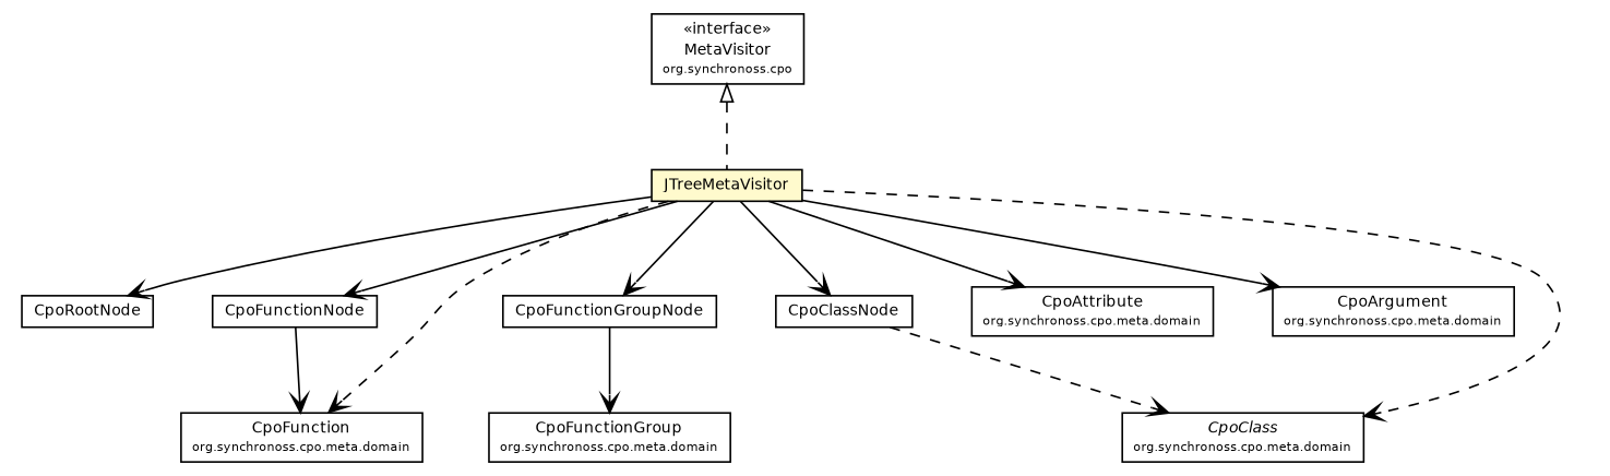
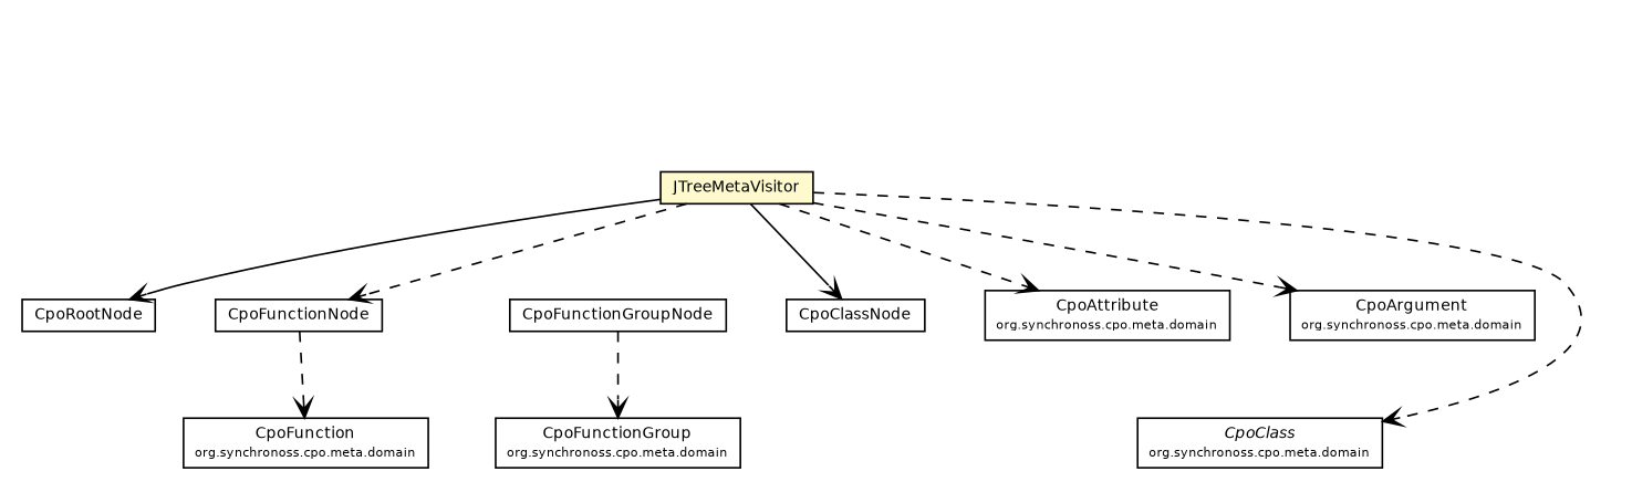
  digraph {
    nodesep=0.25
    ranksep=0.5
    node [fontcolor=black fontname=Helvetica fontsize=9.0 shape=plaintext]
    edge [arrowhead=open color=black fontcolor=black fontname=Helvetica fontsize=10.0 headport=p labelfontname=Helvetica labelfontsize=10 tailport=p style=dashed]
    n1 [label=<<table title="org.synchronoss.cpo.util.JTreeMetaVisitor" border="0" cellborder="1" cellspacing="0" cellpadding="2" port="p" bgcolor="lemonChiffon" href="./JTreeMetaVisitor.html"> 		<tr><td><table border="0" cellspacing="0" cellpadding="1"> <tr><td align="center" balign="center"> JTreeMetaVisitor </td></tr> 		</table></td></tr> 		</table>>]
    n2 [label=<<table title="org.synchronoss.cpo.util.CpoRootNode" border="0" cellborder="1" cellspacing="0" cellpadding="2" port="p" href="./CpoRootNode.html"> 		<tr><td><table border="0" cellspacing="0" cellpadding="1"> <tr><td align="center" balign="center"> CpoRootNode </td></tr> 		</table></td></tr> 		</table>>]
    n3 [label=<<table title="org.synchronoss.cpo.util.CpoFunctionNode" border="0" cellborder="1" cellspacing="0" cellpadding="2" port="p" href="./CpoFunctionNode.html"> 		<tr><td><table border="0" cellspacing="0" cellpadding="1"> <tr><td align="center" balign="center"> CpoFunctionNode </td></tr> 		</table></td></tr> 		</table>>]
    n4 [label=<<table title="org.synchronoss.cpo.util.CpoFunctionGroupNode" border="0" cellborder="1" cellspacing="0" cellpadding="2" port="p" href="./CpoFunctionGroupNode.html"> 		<tr><td><table border="0" cellspacing="0" cellpadding="1"> <tr><td align="center" balign="center"> CpoFunctionGroupNode </td></tr> 		</table></td></tr> 		</table>>]
    n5 [label=<<table title="org.synchronoss.cpo.util.CpoClassNode" border="0" cellborder="1" cellspacing="0" cellpadding="2" port="p" href="./CpoClassNode.html"> 		<tr><td><table border="0" cellspacing="0" cellpadding="1"> <tr><td align="center" balign="center"> CpoClassNode </td></tr> 		</table></td></tr> 		</table>>]
    n6 [label=<<table title="org.synchronoss.cpo.meta.domain.CpoFunction" border="0" cellborder="1" cellspacing="0" cellpadding="2" port="p" href="http://java.sun.com/j2se/1.4.2/docs/api/org/synchronoss/cpo/meta/domain/CpoFunction.html"> 		<tr><td><table border="0" cellspacing="0" cellpadding="1"> <tr><td align="center" balign="center"> CpoFunction </td></tr> <tr><td align="center" balign="center"><font point-size="7.0"> org.synchronoss.cpo.meta.domain </font></td></tr> 		</table></td></tr> 		</table>>]
    n7 [label=<<table title="org.synchronoss.cpo.meta.domain.CpoAttribute" border="0" cellborder="1" cellspacing="0" cellpadding="2" port="p" href="http://java.sun.com/j2se/1.4.2/docs/api/org/synchronoss/cpo/meta/domain/CpoAttribute.html"> 		<tr><td><table border="0" cellspacing="0" cellpadding="1"> <tr><td align="center" balign="center"> CpoAttribute </td></tr> <tr><td align="center" balign="center"><font point-size="7.0"> org.synchronoss.cpo.meta.domain </font></td></tr> 		</table></td></tr> 		</table>>]
    n8 [label=<<table title="org.synchronoss.cpo.meta.domain.CpoArgument" border="0" cellborder="1" cellspacing="0" cellpadding="2" port="p" href="http://java.sun.com/j2se/1.4.2/docs/api/org/synchronoss/cpo/meta/domain/CpoArgument.html"> 		<tr><td><table border="0" cellspacing="0" cellpadding="1"> <tr><td align="center" balign="center"> CpoArgument </td></tr> <tr><td align="center" balign="center"><font point-size="7.0"> org.synchronoss.cpo.meta.domain </font></td></tr> 		</table></td></tr> 		</table>>]
    n9 [label=<<table title="org.synchronoss.cpo.meta.domain.CpoClass" border="0" cellborder="1" cellspacing="0" cellpadding="2" port="p" href="http://java.sun.com/j2se/1.4.2/docs/api/org/synchronoss/cpo/meta/domain/CpoClass.html"> 		<tr><td><table border="0" cellspacing="0" cellpadding="1"> <tr><td align="center" balign="center"><font face="Helvetica-Oblique"> CpoClass </font></td></tr> <tr><td align="center" balign="center"><font point-size="7.0"> org.synchronoss.cpo.meta.domain </font></td></tr> 		</table></td></tr> 		</table>>]
    n10 [label=<<table title="org.synchronoss.cpo.meta.domain.CpoFunctionGroup" border="0" cellborder="1" cellspacing="0" cellpadding="2" port="p" href="http://java.sun.com/j2se/1.4.2/docs/api/org/synchronoss/cpo/meta/domain/CpoFunctionGroup.html"> 		<tr><td><table border="0" cellspacing="0" cellpadding="1"> <tr><td align="center" balign="center"> CpoFunctionGroup </td></tr> <tr><td align="center" balign="center"><font point-size="7.0"> org.synchronoss.cpo.meta.domain </font></td></tr> 		</table></td></tr> 		</table>>]
-   n11 [label=<<table title="org.synchronoss.cpo.MetaVisitor" border="0" cellborder="1" cellspacing="0" cellpadding="2" port="p" href="http://java.sun.com/j2se/1.4.2/docs/api/org/synchronoss/cpo/MetaVisitor.html"> 		<tr><td><table border="0" cellspacing="0" cellpadding="1"> <tr><td align="center" balign="center"> &#171;interface&#187; </td></tr> <tr><td align="center" balign="center"> MetaVisitor </td></tr> <tr><td align="center" balign="center"><font point-size="7.0"> org.synchronoss.cpo </font></td></tr> 		</table></td></tr> 		</table>>]
    n1 -> n2 [style=""]
-   n1 -> n3 [style=""]
-   n1 -> n4 [style=""]
+   n1 -> n3
    n1 -> n5 [style=""]
-   n1 -> n6
-   n1 -> n7 [style=solid]
-   n1 -> n8 [style=solid]
+   n1 -> n7
+   n1 -> n8
    n1 -> n9
-   n3 -> n6 [style=solid]
-   n4 -> n10 [style=solid]
-   n5 -> n9
-   n11 -> n1 [arrowtail=empty dir=back fontsize=10 arrowhead="" color="" fontcolor=""]
+   n3 -> n6
+   n4 -> n10
  }
